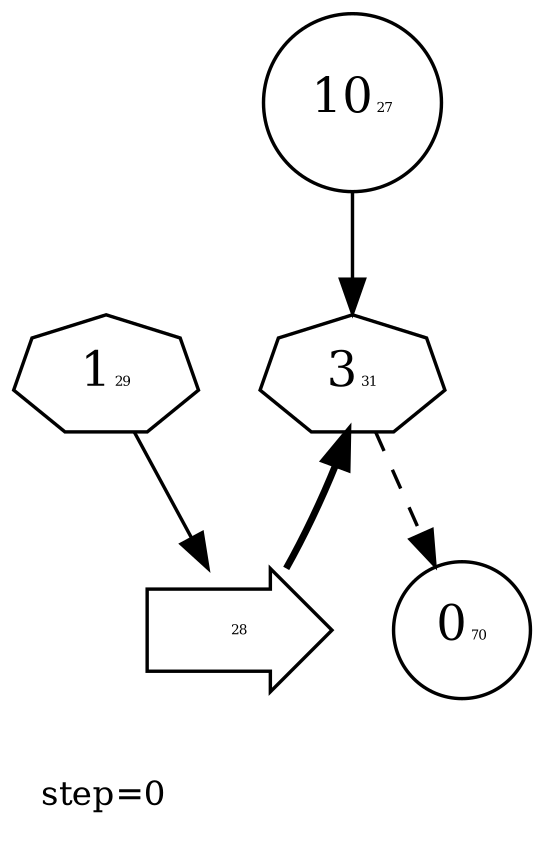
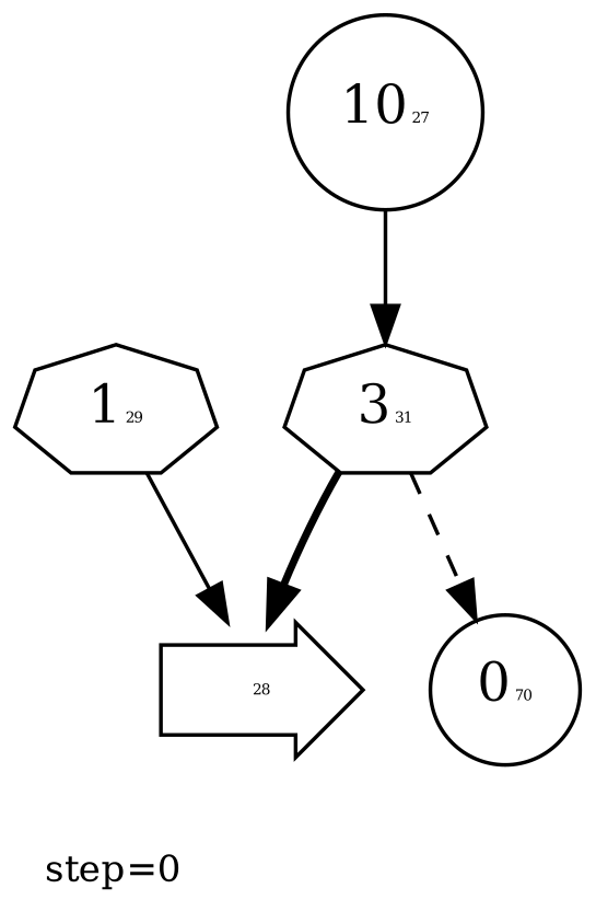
  digraph {
    fontsize=10
    label="step=0"
    labeljust=left
    labelloc=bottom
    node [color=black peripheries=1 shape=circle]
    edge [color=black style=solid]
    n1 [label=<10<FONT POINT-SIZE='4'>27</FONT>> labelfontcolor=Black]
    n2 [label=<3<FONT POINT-SIZE='4'>31</FONT>> shape=septagon]
    n3 [label=<1<FONT POINT-SIZE='4'>29</FONT>> shape=septagon]
    n4 [label=<<FONT POINT-SIZE='4'>28</FONT>> labelfontcolor=black shape=rarrow]
    n5 [label=<0<FONT POINT-SIZE='4'>70</FONT>> labelfontcolor=black]
    n1 -> n2
    n2 -> n5 [style=dashed]
    n3 -> n4
-   n4 -> n2 [style=bold]
+   n2 -> n4 [style=bold]
  }
